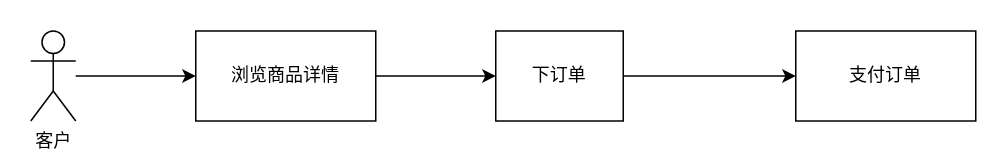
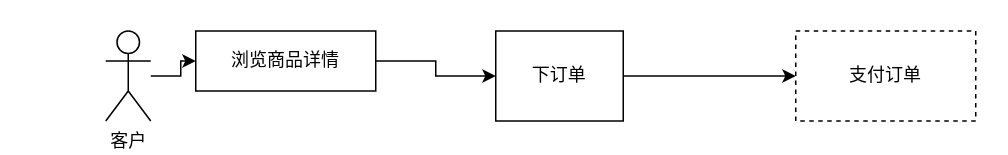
  <mxCell id="0" />
  <mxCell id="1" parent="0" />
  <mxCell id="2" value="" style="edgeStyle=orthogonalEdgeStyle;rounded=0;orthogonalLoop=1;jettySize=auto;html=1;" parent="1" source="3" target="5" edge="1"><mxGeometry relative="1" as="geometry" /></mxCell>
- <mxCell id="3" value="浏览商品详情" style="rounded=0;whiteSpace=wrap;html=1;" parent="1" vertex="1"><mxGeometry x="130" y="20" width="120" height="60" as="geometry" /></mxCell>
+ <mxCell id="3" value="浏览商品详情" style="rounded=0;whiteSpace=wrap;html=1;" parent="1" vertex="1"><mxGeometry x="130" y="20" width="120" height="40" as="geometry" /></mxCell>
  <mxCell id="4" value="" style="edgeStyle=orthogonalEdgeStyle;rounded=0;orthogonalLoop=1;jettySize=auto;html=1;" parent="1" source="5" target="6" edge="1"><mxGeometry relative="1" as="geometry" /></mxCell>
  <mxCell id="5" value="下订单" style="rounded=0;whiteSpace=wrap;html=1;" parent="1" vertex="1"><mxGeometry x="330" y="20" width="85" height="60" as="geometry" /></mxCell>
- <mxCell id="6" value="支付订单" style="rounded=0;whiteSpace=wrap;html=1;" parent="1" vertex="1"><mxGeometry x="530" y="20" width="120" height="60" as="geometry" /></mxCell>
+ <mxCell id="6" value="支付订单" style="rounded=0;whiteSpace=wrap;html=1;dashed=1;" parent="1" vertex="1"><mxGeometry x="530" y="20" width="120" height="60" as="geometry" /></mxCell>
  <mxCell id="7" style="edgeStyle=orthogonalEdgeStyle;rounded=0;orthogonalLoop=1;jettySize=auto;html=1;entryX=0;entryY=0.5;entryDx=0;entryDy=0;" parent="1" source="8" target="3" edge="1"><mxGeometry relative="1" as="geometry" /></mxCell>
- <mxCell id="8" value="客户" style="shape=umlActor;verticalLabelPosition=bottom;labelBackgroundColor=#ffffff;verticalAlign=top;html=1;outlineConnect=0;" parent="1" vertex="1"><mxGeometry x="20" y="20" width="30" height="60" as="geometry" /></mxCell>
+ <mxCell id="8" value="客户" style="shape=umlActor;verticalLabelPosition=bottom;labelBackgroundColor=#ffffff;verticalAlign=top;html=1;outlineConnect=0;" parent="1" vertex="1"><mxGeometry x="70" y="20" width="30" height="60" as="geometry" /></mxCell>
